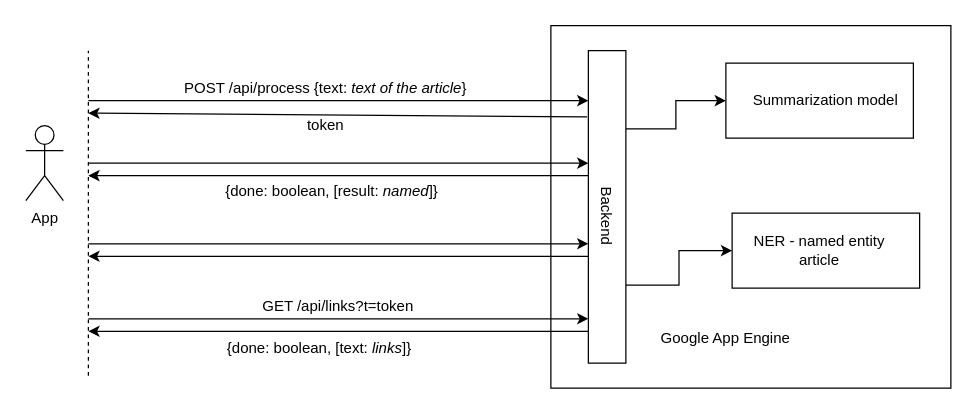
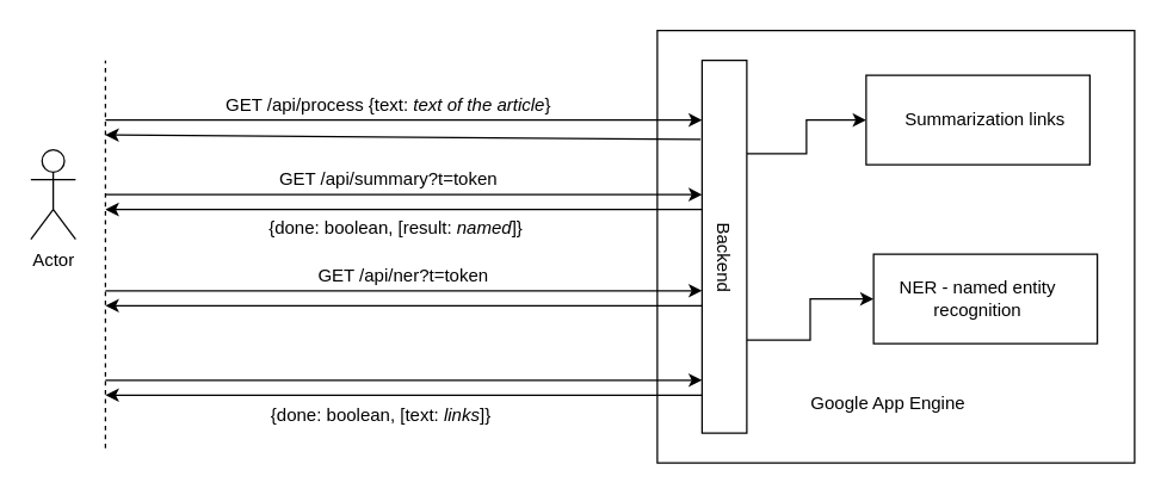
  <mxCell id="0" />
  <mxCell id="1" parent="0" />
  <mxCell id="2" value="" style="rounded=0;whiteSpace=wrap;html=1;" vertex="1" parent="1"><mxGeometry x="440" y="20" width="320" height="290" as="geometry" /></mxCell>
- <mxCell id="3" value="App" style="shape=umlActor;verticalLabelPosition=bottom;labelBackgroundColor=#ffffff;verticalAlign=top;html=1;outlineConnect=0;" vertex="1" parent="1"><mxGeometry x="20" y="100" width="30" height="60" as="geometry" /></mxCell>
+ <mxCell id="3" value="Actor" style="shape=umlActor;verticalLabelPosition=bottom;labelBackgroundColor=#ffffff;verticalAlign=top;html=1;outlineConnect=0;" vertex="1" parent="1"><mxGeometry x="20" y="100" width="30" height="60" as="geometry" /></mxCell>
  <mxCell id="4" value="" style="endArrow=classic;html=1;" edge="1" parent="1"><mxGeometry width="50" height="50" relative="1" as="geometry"><mxPoint x="70" y="80" as="sourcePoint" /><mxPoint x="470" y="80" as="targetPoint" /></mxGeometry></mxCell>
  <mxCell id="5" style="edgeStyle=orthogonalEdgeStyle;rounded=0;orthogonalLoop=1;jettySize=auto;html=1;exitX=1;exitY=0.75;exitDx=0;exitDy=0;entryX=0;entryY=0.5;entryDx=0;entryDy=0;" edge="1" parent="1" source="7" target="11"><mxGeometry relative="1" as="geometry" /></mxCell>
  <mxCell id="6" style="edgeStyle=orthogonalEdgeStyle;rounded=0;orthogonalLoop=1;jettySize=auto;html=1;exitX=1;exitY=0.25;exitDx=0;exitDy=0;entryX=0;entryY=0.5;entryDx=0;entryDy=0;" edge="1" parent="1" source="7" target="13"><mxGeometry relative="1" as="geometry" /></mxCell>
  <mxCell id="7" value="" style="rounded=0;whiteSpace=wrap;html=1;" vertex="1" parent="1"><mxGeometry x="470" y="40" width="30" height="250" as="geometry" /></mxCell>
  <mxCell id="8" value="" style="endArrow=none;dashed=1;html=1;" edge="1" parent="1"><mxGeometry width="50" height="50" relative="1" as="geometry"><mxPoint x="70" y="300" as="sourcePoint" /><mxPoint x="70" y="40" as="targetPoint" /></mxGeometry></mxCell>
  <mxCell id="9" value="" style="group" vertex="1" connectable="0" parent="1"><mxGeometry x="585" y="170" width="150" height="60" as="geometry" /></mxCell>
  <mxCell id="10" value="" style="rounded=0;whiteSpace=wrap;html=1;" vertex="1" parent="9"><mxGeometry width="150" height="60" as="geometry" /></mxCell>
- <mxCell id="11" value="NER - named entity article" style="text;html=1;strokeColor=none;fillColor=none;align=center;verticalAlign=middle;whiteSpace=wrap;rounded=0;" vertex="1" parent="9"><mxGeometry y="15" width="140" height="30" as="geometry" /></mxCell>
+ <mxCell id="11" value="NER - named entity recognition" style="text;html=1;strokeColor=none;fillColor=none;align=center;verticalAlign=middle;whiteSpace=wrap;rounded=0;" vertex="1" parent="9"><mxGeometry y="15" width="140" height="30" as="geometry" /></mxCell>
  <mxCell id="12" value="" style="group" vertex="1" connectable="0" parent="1"><mxGeometry x="580" y="50" width="150" height="60" as="geometry" /></mxCell>
  <mxCell id="13" value="" style="rounded=0;whiteSpace=wrap;html=1;" vertex="1" parent="12"><mxGeometry width="150" height="60" as="geometry" /></mxCell>
  <mxCell id="14" value="" style="group" vertex="1" connectable="0" parent="12"><mxGeometry width="150" height="60" as="geometry" /></mxCell>
- <mxCell id="15" value="Summarization model" style="text;html=1;strokeColor=none;fillColor=none;align=center;verticalAlign=middle;whiteSpace=wrap;rounded=0;" vertex="1" parent="14"><mxGeometry x="10" y="20" width="140" height="20" as="geometry" /></mxCell>
- <mxCell id="16" value="Google App Engine" style="text;html=1;strokeColor=none;fillColor=none;align=center;verticalAlign=middle;whiteSpace=wrap;rounded=0;" vertex="1" parent="1"><mxGeometry x="510" y="260" width="140" height="20" as="geometry" /></mxCell>
+ <mxCell id="15" value="Summarization links" style="text;html=1;strokeColor=none;fillColor=none;align=center;verticalAlign=middle;whiteSpace=wrap;rounded=0;" vertex="1" parent="14"><mxGeometry x="10" y="20" width="140" height="20" as="geometry" /></mxCell>
+ <mxCell id="16" value="Google App Engine" style="text;html=1;strokeColor=none;fillColor=none;align=center;verticalAlign=middle;whiteSpace=wrap;rounded=0;" vertex="1" parent="1"><mxGeometry x="525" y="260" width="140" height="20" as="geometry" /></mxCell>
  <mxCell id="17" value="Backend" style="text;html=1;strokeColor=none;fillColor=none;align=center;verticalAlign=middle;whiteSpace=wrap;rounded=0;rotation=90;" vertex="1" parent="1"><mxGeometry x="465" y="162.5" width="40" height="20" as="geometry" /></mxCell>
  <mxCell id="18" value="" style="endArrow=classic;html=1;exitX=-0.033;exitY=0.212;exitDx=0;exitDy=0;exitPerimeter=0;" edge="1" parent="1" source="7"><mxGeometry width="50" height="50" relative="1" as="geometry"><mxPoint x="440" y="90" as="sourcePoint" /><mxPoint x="70" y="90" as="targetPoint" /></mxGeometry></mxCell>
- <mxCell id="19" value="POST /api/process {text:&lt;i&gt; text of the article&lt;/i&gt;}" style="text;html=1;strokeColor=none;fillColor=none;align=center;verticalAlign=middle;whiteSpace=wrap;rounded=0;" vertex="1" parent="1"><mxGeometry x="120" y="60" width="280" height="20" as="geometry" /></mxCell>
- <mxCell id="20" value="token" style="text;html=1;strokeColor=none;fillColor=none;align=center;verticalAlign=middle;whiteSpace=wrap;rounded=0;" vertex="1" parent="1"><mxGeometry x="240" y="90" width="40" height="20" as="geometry" /></mxCell>
+ <mxCell id="19" value="GET /api/process {text:&lt;i&gt; text of the article&lt;/i&gt;}" style="text;html=1;strokeColor=none;fillColor=none;align=center;verticalAlign=middle;whiteSpace=wrap;rounded=0;" vertex="1" parent="1"><mxGeometry x="120" y="60" width="280" height="20" as="geometry" /></mxCell>
  <mxCell id="21" value="" style="endArrow=classic;html=1;" edge="1" parent="1"><mxGeometry width="50" height="50" relative="1" as="geometry"><mxPoint x="70" y="130" as="sourcePoint" /><mxPoint x="470" y="130" as="targetPoint" /></mxGeometry></mxCell>
  <mxCell id="22" value="" style="endArrow=classic;html=1;exitX=0;exitY=0.25;exitDx=0;exitDy=0;" edge="1" parent="1"><mxGeometry width="50" height="50" relative="1" as="geometry"><mxPoint x="470" y="140" as="sourcePoint" /><mxPoint x="70" y="140" as="targetPoint" /></mxGeometry></mxCell>
+ <mxCell id="23" value="GET /api/summary?t=token" style="text;html=1;strokeColor=none;fillColor=none;align=center;verticalAlign=middle;whiteSpace=wrap;rounded=0;" vertex="1" parent="1"><mxGeometry x="140" y="110" width="240" height="20" as="geometry" /></mxCell>
  <mxCell id="24" value="" style="endArrow=classic;html=1;" edge="1" parent="1"><mxGeometry width="50" height="50" relative="1" as="geometry"><mxPoint x="70" y="194.5" as="sourcePoint" /><mxPoint x="470" y="194.5" as="targetPoint" /></mxGeometry></mxCell>
  <mxCell id="25" value="" style="endArrow=classic;html=1;exitX=0;exitY=0.25;exitDx=0;exitDy=0;" edge="1" parent="1"><mxGeometry width="50" height="50" relative="1" as="geometry"><mxPoint x="470" y="204.5" as="sourcePoint" /><mxPoint x="70" y="204.5" as="targetPoint" /></mxGeometry></mxCell>
+ <mxCell id="26" value="GET /api/ner?t=token" style="text;html=1;strokeColor=none;fillColor=none;align=center;verticalAlign=middle;whiteSpace=wrap;rounded=0;" vertex="1" parent="1"><mxGeometry x="150" y="175" width="240" height="20" as="geometry" /></mxCell>
  <mxCell id="27" value="{done: boolean, [result: &lt;i&gt;named&lt;/i&gt;]}" style="text;html=1;strokeColor=none;fillColor=none;align=center;verticalAlign=middle;whiteSpace=wrap;rounded=0;" vertex="1" parent="1"><mxGeometry x="150" y="142.5" width="230" height="20" as="geometry" /></mxCell>
  <mxCell id="28" value="&lt;div&gt;{done: boolean, [text: &lt;i&gt;links&lt;/i&gt;]}&lt;/div&gt;" style="text;html=1;strokeColor=none;fillColor=none;align=center;verticalAlign=middle;whiteSpace=wrap;rounded=0;" vertex="1" parent="1"><mxGeometry x="140" y="265" width="230" height="25" as="geometry" /></mxCell>
  <mxCell id="29" value="" style="endArrow=classic;html=1;" edge="1" parent="1"><mxGeometry width="50" height="50" relative="1" as="geometry"><mxPoint x="70" y="254.5" as="sourcePoint" /><mxPoint x="470" y="254.5" as="targetPoint" /></mxGeometry></mxCell>
  <mxCell id="30" value="" style="endArrow=classic;html=1;exitX=0;exitY=0.25;exitDx=0;exitDy=0;" edge="1" parent="1"><mxGeometry width="50" height="50" relative="1" as="geometry"><mxPoint x="470" y="264.5" as="sourcePoint" /><mxPoint x="70" y="264.5" as="targetPoint" /></mxGeometry></mxCell>
- <mxCell id="31" value="GET /api/links?t=token" style="text;html=1;strokeColor=none;fillColor=none;align=center;verticalAlign=middle;whiteSpace=wrap;rounded=0;" vertex="1" parent="1"><mxGeometry x="150" y="235" width="240" height="20" as="geometry" /></mxCell>
